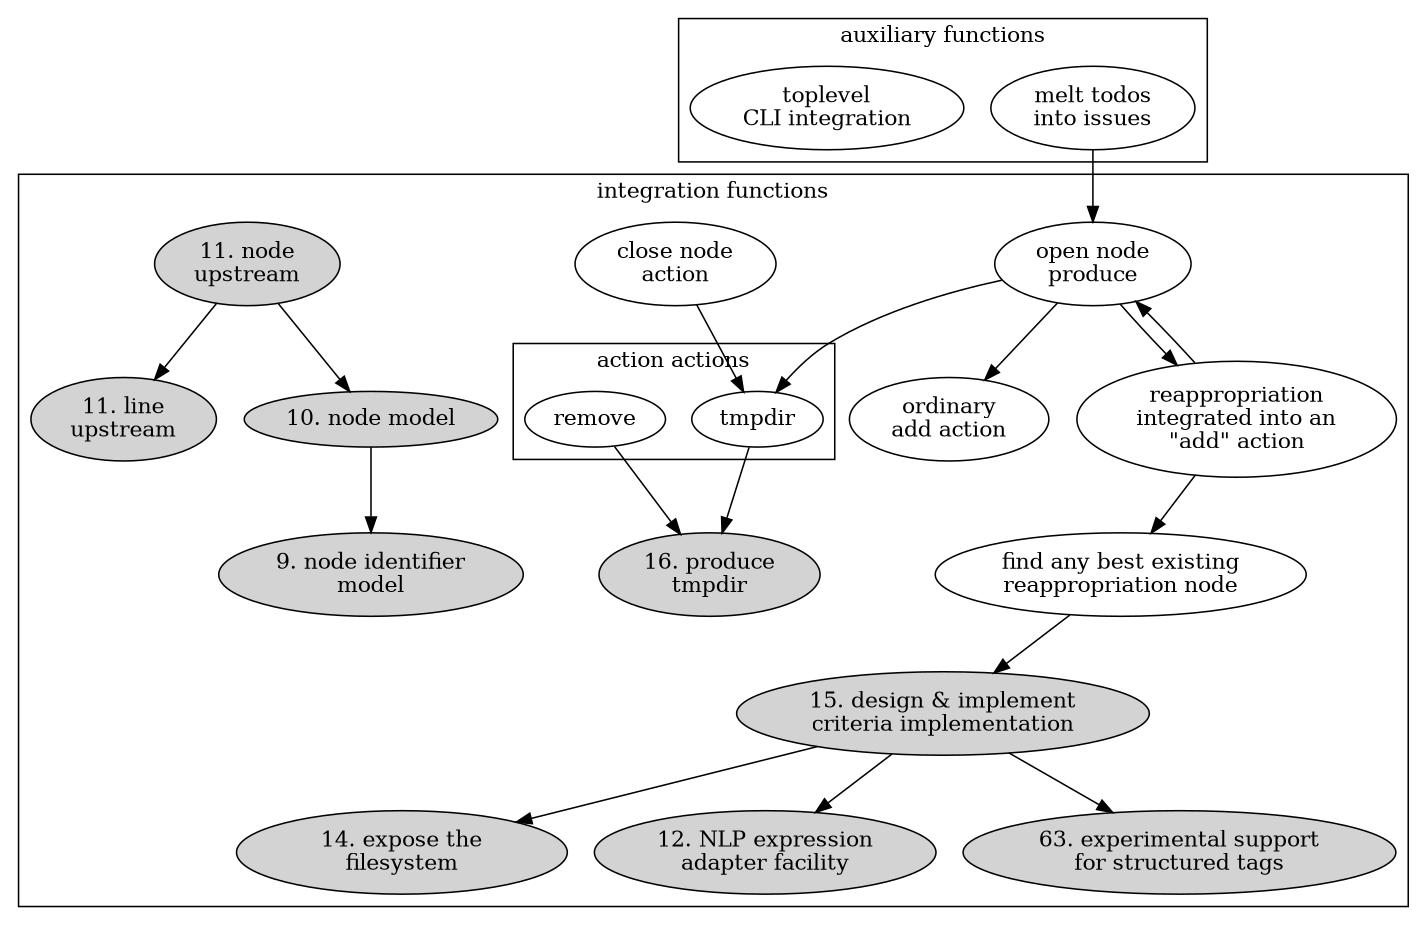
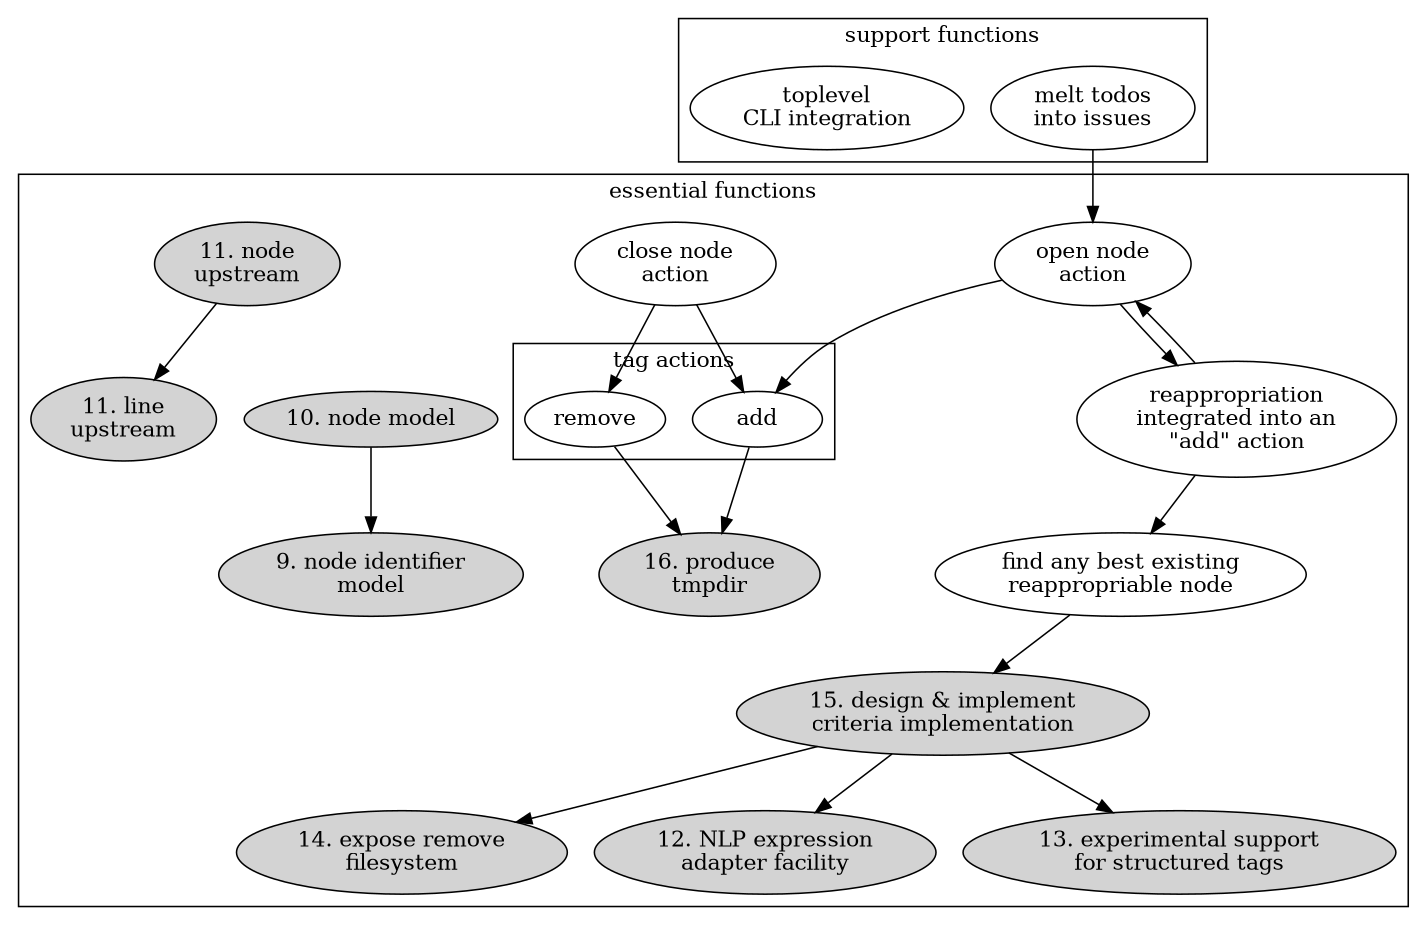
  digraph {
-   n1 [label=tmpdir]
+   n1 [label=add]
    n2 [label=remove]
    n3 [label="16. produce\ntmpdir" style=filled]
-   n4 [label="open node\nproduce"]
-   n5 [label="ordinary\nadd action"]
+   n4 [label="open node\naction"]
    n6 [label="reappropriation\nintegrated into an\n\"add\" action"]
    n7 [label="close node\naction"]
    n8 [label="15. design & implement\ncriteria implementation" style=filled]
-   n9 [label="14. expose the\nfilesystem" style=filled]
+   n9 [label="14. expose remove\nfilesystem" style=filled]
    n10 [label="12. NLP expression\nadapter facility" style=filled]
-   n11 [label="63. experimental support\nfor structured tags" style=filled]
+   n11 [label="13. experimental support\nfor structured tags" style=filled]
    n12 [label="11. line\nupstream" style=filled]
    n13 [label="9. node identifier\nmodel" style=filled]
    n14 [label="10. node model" style=filled]
    n15 [label="11. node\nupstream" style=filled]
-   n16 [label="find any best existing\nreappropriation node"]
+   n16 [label="find any best existing\nreappropriable node"]
    n17 [label="melt todos\ninto issues"]
    n18 [label="toplevel\nCLI integration"]
    subgraph cluster_1 {
-     label="integration functions"
+     label="essential functions"
      n3
      n4
-     n5
      n6
      n7
      n8
      n9
      n10
      n11
      n12
      n13
      n14
      n15
      n16
      subgraph cluster_2 {
-       label="action actions"
+       label="tag actions"
        n1
        n2
      }
    }
    subgraph cluster_3 {
-     label="auxiliary functions"
+     label="support functions"
      n17
      n18
    }
    n1 -> n3
    n2 -> n3
    n4 -> n1
-   n4 -> n5
    n4 -> n6
    n6 -> n4
    n6 -> n16
    n7 -> n1
+   n7 -> n2
    n8 -> n9
    n8 -> n10
    n8 -> n11
    n14 -> n13
    n15 -> n12
-   n15 -> n14
    n16 -> n8
    n17 -> n4
  }
